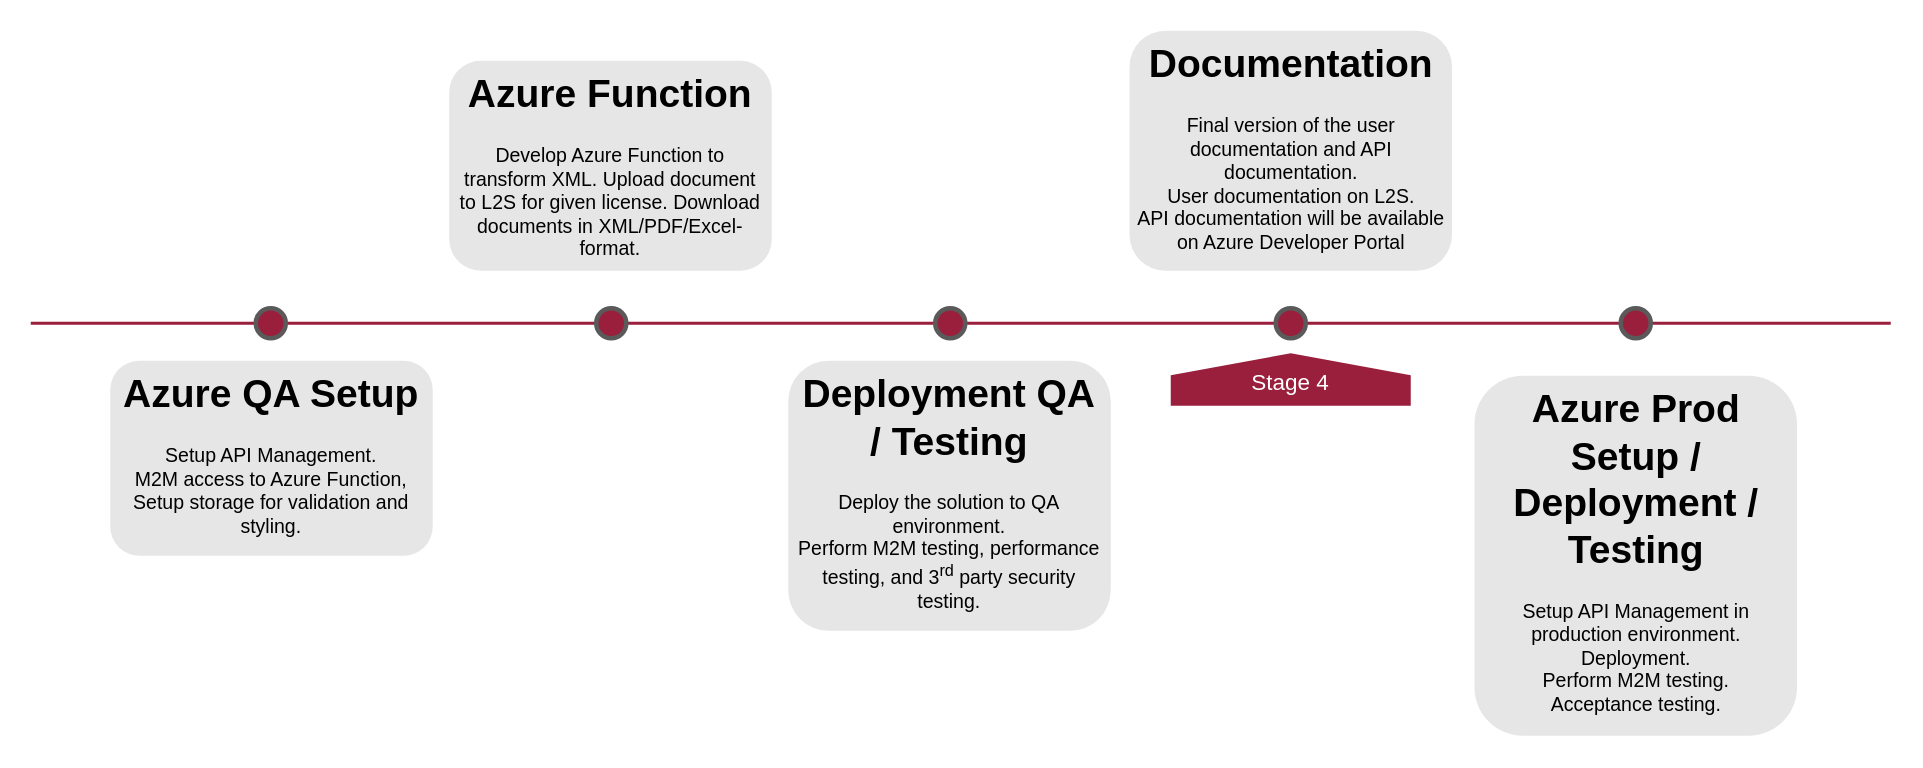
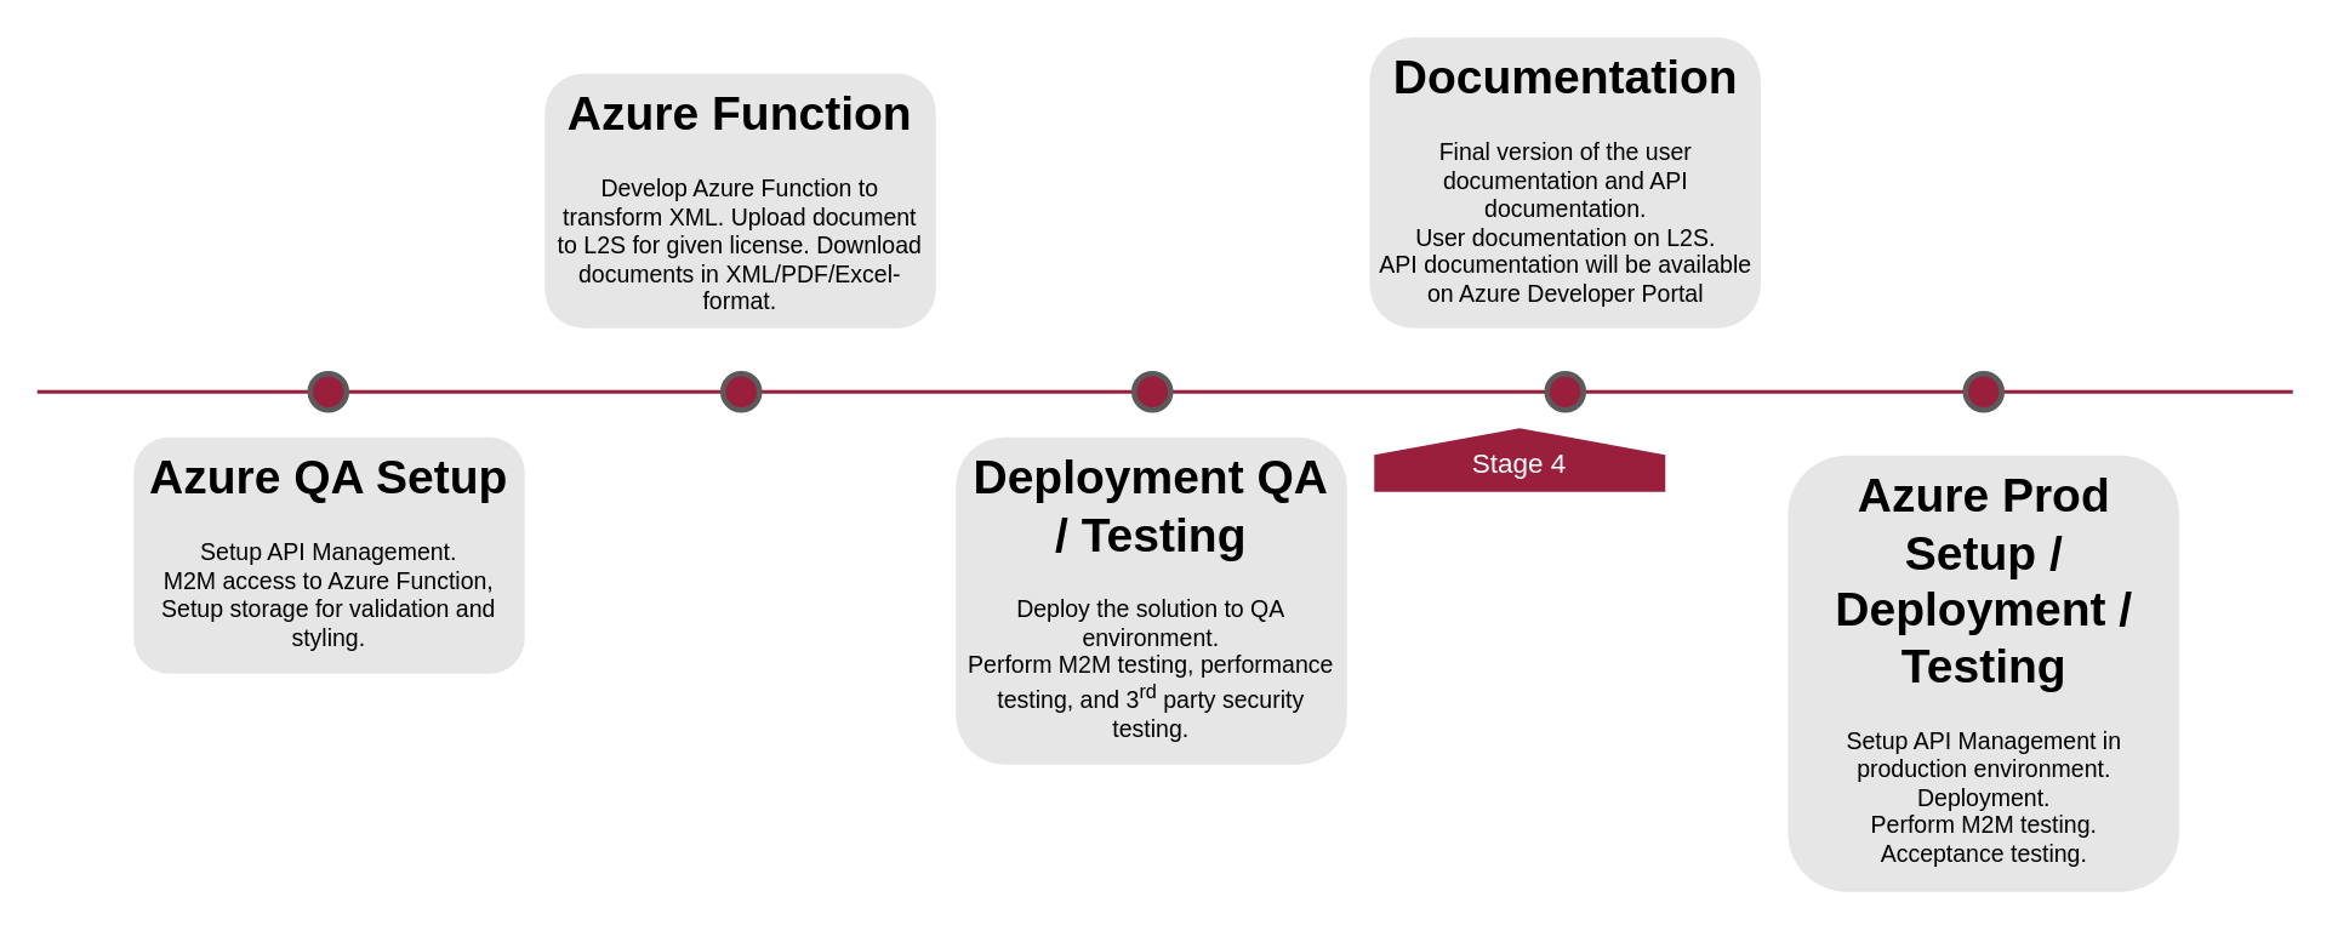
  <mxCell id="0" />
  <mxCell id="1" parent="0" />
  <mxCell value="" id="2" parent="1" vertex="1" style="line;strokeWidth=2;html=1;fillColor=none;fontSize=28;fontColor=#004D99;strokeColor=#991F3D;"><mxGeometry as="geometry" height="10" width="1240" y="210" x="20" /></mxCell>
- <mxCell value="&lt;span&gt;Stage 4&lt;/span&gt;" id="3" parent="1" vertex="1" style="shape=offPageConnector;whiteSpace=wrap;html=1;fontSize=15;fontColor=#FFFFFF;size=0.418;flipV=1;verticalAlign=bottom;strokeColor=none;spacingBottom=4;fillColor=#991F3D;"><mxGeometry as="geometry" height="35" width="160" y="235" x="780" /></mxCell>
+ <mxCell value="&lt;span&gt;Stage 4&lt;/span&gt;" id="3" parent="1" vertex="1" style="shape=offPageConnector;whiteSpace=wrap;html=1;fontSize=15;fontColor=#FFFFFF;size=0.418;flipV=1;verticalAlign=bottom;strokeColor=none;spacingBottom=4;fillColor=#991F3D;"><mxGeometry x="755" y="235" as="geometry" height="35" width="160" /></mxCell>
  <mxCell value="" id="4" parent="1" vertex="1" style="ellipse;whiteSpace=wrap;html=1;fontSize=28;fontColor=#004D99;strokeWidth=3;strokeColor=#5A5A5A;fillColor=#991F3D;"><mxGeometry as="geometry" height="20" width="20" y="205" x="170" /></mxCell>
  <mxCell value="" id="5" parent="1" vertex="1" style="ellipse;whiteSpace=wrap;html=1;fontSize=28;fontColor=#004D99;strokeWidth=3;strokeColor=#5A5A5A;fillColor=#991F3D;"><mxGeometry as="geometry" height="20" width="20" y="205" x="397" /></mxCell>
  <mxCell value="" id="6" parent="1" vertex="1" style="ellipse;whiteSpace=wrap;html=1;fontSize=28;fontColor=#004D99;strokeWidth=3;strokeColor=#5A5A5A;fillColor=#991F3D;"><mxGeometry as="geometry" height="20" width="20" y="205" x="623" /></mxCell>
  <mxCell value="" id="7" parent="1" vertex="1" style="ellipse;whiteSpace=wrap;html=1;fontSize=28;fontColor=#004D99;strokeWidth=3;strokeColor=#5A5A5A;fillColor=#991F3D;"><mxGeometry as="geometry" height="20" width="20" y="205" x="850" /></mxCell>
  <mxCell value="&lt;h1&gt;Azure QA Setup&lt;/h1&gt;&lt;p&gt;Setup API Management.&lt;br&gt;M2M access to Azure Function,&lt;br&gt;Setup storage for validation and styling.&lt;/p&gt;" id="8" parent="1" vertex="1" style="text;html=1;spacing=5;spacingTop=-20;whiteSpace=wrap;overflow=hidden;strokeColor=none;strokeWidth=3;fillColor=#E6E6E6;fontSize=13;fontColor=#000000;align=center;rounded=1;"><mxGeometry as="geometry" height="130" width="215" y="240" x="73" /></mxCell>
  <mxCell value="&lt;h1&gt;Azure Function&lt;/h1&gt;&lt;p&gt;Develop Azure Function to transform XML. U&lt;span&gt;pload document to L2S for given license. Download documents in XML/PDF/Excel-format.&lt;/span&gt;&lt;/p&gt;" id="9" parent="1" vertex="1" style="text;html=1;spacing=5;spacingTop=-20;whiteSpace=wrap;overflow=hidden;strokeColor=none;strokeWidth=3;fillColor=#E6E6E6;fontSize=13;fontColor=#000000;align=center;rounded=1;"><mxGeometry as="geometry" height="140" width="215" y="40" x="299" /></mxCell>
  <mxCell value="&lt;p style=&quot;line-height: 80%&quot;&gt;&lt;/p&gt;&lt;h1&gt;Deployment QA / Testing&lt;/h1&gt;Deploy the solution to QA environment.&lt;br&gt;Perform M2M testing, performance testing, and 3&lt;sup&gt;rd&lt;/sup&gt;&amp;nbsp;party security testing.&lt;br&gt;&lt;div&gt;&lt;br&gt;&lt;/div&gt;&lt;p&gt;&lt;/p&gt;" id="10" parent="1" vertex="1" style="text;html=1;spacing=5;spacingTop=-20;whiteSpace=wrap;overflow=hidden;strokeColor=none;strokeWidth=3;fillColor=#E6E6E6;fontSize=13;fontColor=#000000;align=center;rounded=1;"><mxGeometry as="geometry" height="180" width="215" y="240" x="525" /></mxCell>
  <mxCell value="&lt;h1&gt;Documentation&lt;/h1&gt;Final version of the user documentation and API documentation.&lt;br&gt;User documentation on L2S.&lt;br&gt;API documentation will be available on Azure Developer Portal" id="11" parent="1" vertex="1" style="text;html=1;spacing=5;spacingTop=-20;whiteSpace=wrap;overflow=hidden;strokeColor=none;strokeWidth=3;fillColor=#E6E6E6;fontSize=13;fontColor=#000000;align=center;rounded=1;"><mxGeometry as="geometry" height="160" width="215" y="20" x="752.5" /></mxCell>
  <mxCell value="&lt;h1&gt;Azure Prod Setup / Deployment / Testing&lt;/h1&gt;Setup API Management in production environment.&lt;br&gt;Deployment.&lt;br&gt;Perform M2M testing.&lt;br&gt;Acceptance testing.&lt;br&gt;&lt;p&gt;.&lt;/p&gt;" id="12" parent="1" vertex="1" style="text;html=1;spacing=5;spacingTop=-20;whiteSpace=wrap;overflow=hidden;strokeColor=none;strokeWidth=3;fillColor=#E6E6E6;fontSize=13;fontColor=#000000;align=center;rounded=1;"><mxGeometry as="geometry" height="240" width="215" y="250" x="982.5" /></mxCell>
  <mxCell value="" id="13" parent="1" vertex="1" style="ellipse;whiteSpace=wrap;html=1;fontSize=28;fontColor=#004D99;strokeWidth=3;strokeColor=#5A5A5A;fillColor=#991F3D;"><mxGeometry as="geometry" height="20" width="20" y="205" x="1080" /></mxCell>
